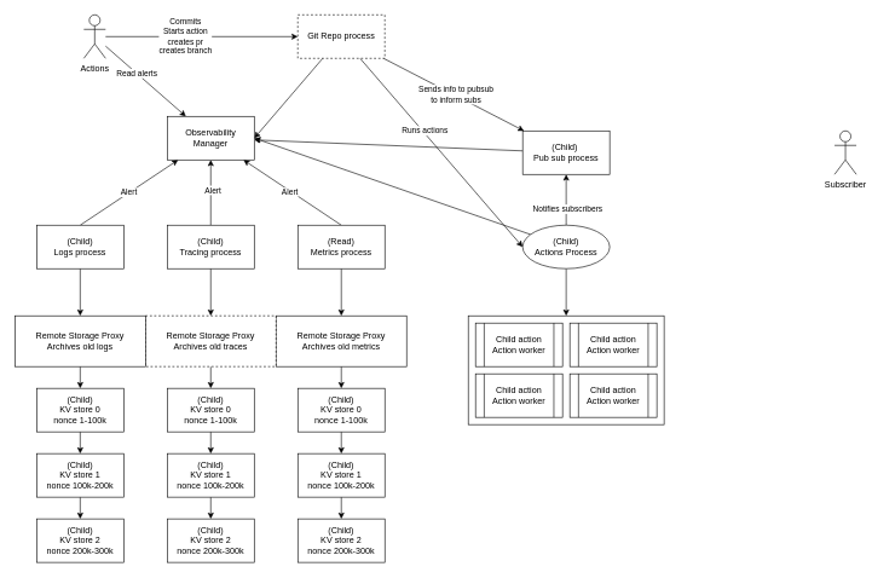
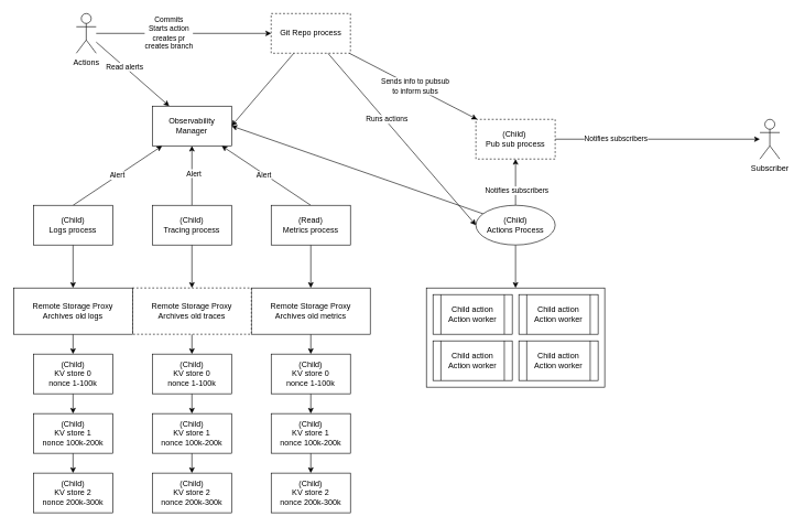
  <mxCell id="0" />
  <mxCell id="1" parent="0" />
  <mxCell id="2" style="edgeStyle=none;html=1;" edge="1" parent="1" source="7" target="15"><mxGeometry relative="1" as="geometry" /></mxCell>
  <mxCell id="3" value="Sends info to pubsub&lt;div&gt;to inform subs&lt;/div&gt;" style="edgeLabel;html=1;align=center;verticalAlign=middle;resizable=0;points=[];" vertex="1" connectable="0" parent="2"><mxGeometry x="0.021" y="2" relative="1" as="geometry"><mxPoint as="offset" /></mxGeometry></mxCell>
  <mxCell id="4" style="edgeStyle=none;html=1;entryX=0;entryY=0.5;entryDx=0;entryDy=0;" edge="1" parent="1" source="7" target="20"><mxGeometry relative="1" as="geometry" /></mxCell>
  <mxCell id="5" value="Runs actions" style="edgeLabel;html=1;align=center;verticalAlign=middle;resizable=0;points=[];" vertex="1" connectable="0" parent="4"><mxGeometry x="-0.226" y="2" relative="1" as="geometry"><mxPoint as="offset" /></mxGeometry></mxCell>
  <mxCell id="6" style="edgeStyle=none;html=1;" edge="1" parent="1" source="7"><mxGeometry relative="1" as="geometry"><mxPoint x="350" y="190" as="targetPoint" /></mxGeometry></mxCell>
  <mxCell id="7" value="Git Repo process" style="rounded=0;whiteSpace=wrap;html=1;dashed=1;" vertex="1" parent="1"><mxGeometry x="410" y="20" width="120" height="60" as="geometry" /></mxCell>
  <mxCell id="8" value="" style="edgeStyle=none;html=1;" edge="1" parent="1" source="11" target="34"><mxGeometry relative="1" as="geometry" /></mxCell>
  <mxCell id="9" style="edgeStyle=none;html=1;exitX=0.5;exitY=0;exitDx=0;exitDy=0;" edge="1" parent="1" source="11" target="48"><mxGeometry relative="1" as="geometry" /></mxCell>
  <mxCell id="10" value="Alert" style="edgeLabel;html=1;align=center;verticalAlign=middle;resizable=0;points=[];" vertex="1" connectable="0" parent="9"><mxGeometry x="0.052" y="2" relative="1" as="geometry"><mxPoint as="offset" /></mxGeometry></mxCell>
  <mxCell id="11" value="&lt;div&gt;(Read)&lt;/div&gt;Metrics process" style="rounded=0;whiteSpace=wrap;html=1;" vertex="1" parent="1"><mxGeometry x="410" y="310" width="120" height="60" as="geometry" /></mxCell>
- <mxCell id="14" style="edgeStyle=none;html=1;" edge="1" parent="1" source="15" target="48"><mxGeometry relative="1" as="geometry" /></mxCell>
- <mxCell id="15" value="(Child)&amp;nbsp;&lt;div&gt;Pub sub process&lt;/div&gt;" style="rounded=0;whiteSpace=wrap;html=1;" vertex="1" parent="1"><mxGeometry x="720" y="180" width="120" height="60" as="geometry" /></mxCell>
+ <mxCell id="12" style="edgeStyle=none;html=1;" edge="1" parent="1" source="15" target="21"><mxGeometry relative="1" as="geometry" /></mxCell>
+ <mxCell id="13" value="Notifies subscribers" style="edgeLabel;html=1;align=center;verticalAlign=middle;resizable=0;points=[];" vertex="1" connectable="0" parent="12"><mxGeometry x="-0.413" y="2" relative="1" as="geometry"><mxPoint as="offset" /></mxGeometry></mxCell>
+ <mxCell id="15" value="(Child)&amp;nbsp;&lt;div&gt;Pub sub process&lt;/div&gt;" style="rounded=0;whiteSpace=wrap;html=1;dashed=1;" vertex="1" parent="1"><mxGeometry x="720" y="180" width="120" height="60" as="geometry" /></mxCell>
  <mxCell id="16" style="edgeStyle=none;html=1;entryX=0.5;entryY=1;entryDx=0;entryDy=0;" edge="1" parent="1" source="20" target="15"><mxGeometry relative="1" as="geometry" /></mxCell>
  <mxCell id="17" value="Notifies subscribers" style="edgeLabel;html=1;align=center;verticalAlign=middle;resizable=0;points=[];" vertex="1" connectable="0" parent="16"><mxGeometry x="-0.343" y="-1" relative="1" as="geometry"><mxPoint as="offset" /></mxGeometry></mxCell>
  <mxCell id="18" style="edgeStyle=none;html=1;" edge="1" parent="1" source="20" target="28"><mxGeometry relative="1" as="geometry" /></mxCell>
  <mxCell id="19" style="edgeStyle=none;html=1;entryX=1;entryY=0.5;entryDx=0;entryDy=0;" edge="1" parent="1" source="20" target="48"><mxGeometry relative="1" as="geometry" /></mxCell>
  <mxCell id="20" value="&lt;div&gt;(Child)&lt;/div&gt;Actions Process" style="ellipse;whiteSpace=wrap;html=1;" vertex="1" parent="1"><mxGeometry x="720" y="310" width="120" height="60" as="geometry" /></mxCell>
  <mxCell id="21" value="Subscriber" style="shape=umlActor;verticalLabelPosition=bottom;verticalAlign=top;html=1;outlineConnect=0;" vertex="1" parent="1"><mxGeometry x="1150" y="180" width="30" height="60" as="geometry" /></mxCell>
  <mxCell id="22" style="edgeStyle=none;html=1;" edge="1" parent="1" source="26" target="7"><mxGeometry relative="1" as="geometry" /></mxCell>
  <mxCell id="23" value="Commits&lt;div&gt;Starts action&lt;/div&gt;&lt;div&gt;creates pr&lt;/div&gt;&lt;div&gt;creates branch&lt;/div&gt;" style="edgeLabel;html=1;align=center;verticalAlign=middle;resizable=0;points=[];" vertex="1" connectable="0" parent="22"><mxGeometry x="-0.174" y="1" relative="1" as="geometry"><mxPoint as="offset" /></mxGeometry></mxCell>
  <mxCell id="24" style="edgeStyle=none;html=1;" edge="1" parent="1" source="26" target="48"><mxGeometry relative="1" as="geometry" /></mxCell>
  <mxCell id="25" value="Read alerts" style="edgeLabel;html=1;align=center;verticalAlign=middle;resizable=0;points=[];" vertex="1" connectable="0" parent="24"><mxGeometry x="-0.244" relative="1" as="geometry"><mxPoint as="offset" /></mxGeometry></mxCell>
  <mxCell id="26" value="Actions" style="shape=umlActor;verticalLabelPosition=bottom;verticalAlign=top;html=1;outlineConnect=0;" vertex="1" parent="1"><mxGeometry x="115" y="20" width="30" height="60" as="geometry" /></mxCell>
  <mxCell id="27" value="" style="group" vertex="1" connectable="0" parent="1"><mxGeometry x="645" y="435" width="270" height="150" as="geometry" /></mxCell>
  <mxCell id="28" value="" style="rounded=0;whiteSpace=wrap;html=1;movable=1;resizable=1;rotatable=1;deletable=1;editable=1;locked=0;connectable=1;" vertex="1" parent="27"><mxGeometry width="270" height="150" as="geometry" /></mxCell>
  <mxCell id="29" value="Child action&lt;div&gt;Action worker&lt;/div&gt;" style="shape=process;whiteSpace=wrap;html=1;backgroundOutline=1;movable=0;resizable=0;rotatable=0;deletable=0;editable=0;locked=1;connectable=0;" vertex="1" parent="27"><mxGeometry x="10" y="10" width="120" height="60" as="geometry" /></mxCell>
  <mxCell id="30" value="Child action&lt;div&gt;Action worker&lt;/div&gt;" style="shape=process;whiteSpace=wrap;html=1;backgroundOutline=1;movable=0;resizable=0;rotatable=0;deletable=0;editable=0;locked=1;connectable=0;" vertex="1" parent="27"><mxGeometry x="10" y="80" width="120" height="60" as="geometry" /></mxCell>
  <mxCell id="31" value="Child action&lt;div&gt;Action worker&lt;/div&gt;" style="shape=process;whiteSpace=wrap;html=1;backgroundOutline=1;movable=0;resizable=0;rotatable=0;deletable=0;editable=0;locked=1;connectable=0;" vertex="1" parent="27"><mxGeometry x="140" y="10" width="120" height="60" as="geometry" /></mxCell>
  <mxCell id="32" value="Child action&lt;div&gt;Action worker&lt;/div&gt;" style="shape=process;whiteSpace=wrap;html=1;backgroundOutline=1;movable=0;resizable=0;rotatable=0;deletable=0;editable=0;locked=1;connectable=0;" vertex="1" parent="27"><mxGeometry x="140" y="80" width="120" height="60" as="geometry" /></mxCell>
  <mxCell id="33" style="edgeStyle=none;html=1;entryX=0.5;entryY=0;entryDx=0;entryDy=0;" edge="1" parent="1" source="34" target="36"><mxGeometry relative="1" as="geometry" /></mxCell>
  <mxCell id="34" value="Remote Storage Proxy&lt;div&gt;Archives old metrics&lt;/div&gt;" style="rounded=0;whiteSpace=wrap;html=1;" vertex="1" parent="1"><mxGeometry x="380" y="435" width="180" height="70" as="geometry" /></mxCell>
  <mxCell id="35" value="" style="edgeStyle=none;html=1;" edge="1" parent="1" source="36" target="38"><mxGeometry relative="1" as="geometry" /></mxCell>
  <mxCell id="36" value="&lt;div&gt;(Child)&lt;/div&gt;KV store 0&lt;div&gt;nonce 1-100k&lt;/div&gt;" style="rounded=0;whiteSpace=wrap;html=1;" vertex="1" parent="1"><mxGeometry x="410" y="535" width="120" height="60" as="geometry" /></mxCell>
  <mxCell id="37" value="" style="edgeStyle=none;html=1;" edge="1" parent="1" source="38" target="39"><mxGeometry relative="1" as="geometry" /></mxCell>
  <mxCell id="38" value="&lt;div&gt;(Child)&lt;/div&gt;KV store 1&lt;div&gt;nonce 100k-200k&lt;/div&gt;" style="rounded=0;whiteSpace=wrap;html=1;" vertex="1" parent="1"><mxGeometry x="410" y="625" width="120" height="60" as="geometry" /></mxCell>
  <mxCell id="39" value="&lt;div&gt;(Child)&lt;/div&gt;KV store 2&lt;div&gt;nonce 200k-300k&lt;/div&gt;" style="rounded=0;whiteSpace=wrap;html=1;" vertex="1" parent="1"><mxGeometry x="410" y="715" width="120" height="60" as="geometry" /></mxCell>
  <mxCell id="40" style="edgeStyle=none;html=1;exitX=0.5;exitY=0;exitDx=0;exitDy=0;" edge="1" parent="1" source="43" target="48"><mxGeometry relative="1" as="geometry" /></mxCell>
  <mxCell id="41" value="Alert" style="edgeLabel;html=1;align=center;verticalAlign=middle;resizable=0;points=[];" vertex="1" connectable="0" parent="40"><mxGeometry x="0.089" y="-2" relative="1" as="geometry"><mxPoint as="offset" /></mxGeometry></mxCell>
  <mxCell id="42" style="edgeStyle=none;html=1;entryX=0.5;entryY=0;entryDx=0;entryDy=0;" edge="1" parent="1" source="43" target="50"><mxGeometry relative="1" as="geometry" /></mxCell>
  <mxCell id="43" value="&lt;div&gt;(Child)&lt;/div&gt;Tracing process" style="rounded=0;whiteSpace=wrap;html=1;" vertex="1" parent="1"><mxGeometry x="230" y="310" width="120" height="60" as="geometry" /></mxCell>
  <mxCell id="44" style="edgeStyle=none;html=1;exitX=0.5;exitY=0;exitDx=0;exitDy=0;" edge="1" parent="1" source="47" target="48"><mxGeometry relative="1" as="geometry" /></mxCell>
  <mxCell id="45" value="Alert" style="edgeLabel;html=1;align=center;verticalAlign=middle;resizable=0;points=[];" vertex="1" connectable="0" parent="44"><mxGeometry x="-0.008" relative="1" as="geometry"><mxPoint y="-1" as="offset" /></mxGeometry></mxCell>
  <mxCell id="46" style="edgeStyle=none;html=1;" edge="1" parent="1" source="47" target="57"><mxGeometry relative="1" as="geometry" /></mxCell>
  <mxCell id="47" value="&lt;div&gt;(Child)&lt;/div&gt;Logs process" style="rounded=0;whiteSpace=wrap;html=1;" vertex="1" parent="1"><mxGeometry x="50" y="310" width="120" height="60" as="geometry" /></mxCell>
  <mxCell id="48" value="Observability Manager" style="rounded=0;whiteSpace=wrap;html=1;" vertex="1" parent="1"><mxGeometry x="230" y="160" width="120" height="60" as="geometry" /></mxCell>
  <mxCell id="49" style="edgeStyle=none;html=1;entryX=0.5;entryY=0;entryDx=0;entryDy=0;" edge="1" parent="1" source="50" target="52"><mxGeometry relative="1" as="geometry" /></mxCell>
  <mxCell id="50" value="Remote Storage Proxy&lt;div&gt;Archives old traces&lt;/div&gt;" style="rounded=0;whiteSpace=wrap;html=1;dashed=1;" vertex="1" parent="1"><mxGeometry x="200" y="435" width="180" height="70" as="geometry" /></mxCell>
  <mxCell id="51" value="" style="edgeStyle=none;html=1;" edge="1" parent="1" source="52" target="54"><mxGeometry relative="1" as="geometry" /></mxCell>
  <mxCell id="52" value="&lt;div&gt;(Child)&lt;/div&gt;KV store 0&lt;div&gt;nonce 1-100k&lt;/div&gt;" style="rounded=0;whiteSpace=wrap;html=1;" vertex="1" parent="1"><mxGeometry x="230" y="535" width="120" height="60" as="geometry" /></mxCell>
  <mxCell id="53" value="" style="edgeStyle=none;html=1;" edge="1" parent="1" source="54" target="55"><mxGeometry relative="1" as="geometry" /></mxCell>
  <mxCell id="54" value="&lt;div&gt;(Child)&lt;/div&gt;KV store 1&lt;div&gt;nonce 100k-200k&lt;/div&gt;" style="rounded=0;whiteSpace=wrap;html=1;" vertex="1" parent="1"><mxGeometry x="230" y="625" width="120" height="60" as="geometry" /></mxCell>
  <mxCell id="55" value="&lt;div&gt;(Child)&lt;/div&gt;KV store 2&lt;div&gt;nonce 200k-300k&lt;/div&gt;" style="rounded=0;whiteSpace=wrap;html=1;" vertex="1" parent="1"><mxGeometry x="230" y="715" width="120" height="60" as="geometry" /></mxCell>
  <mxCell id="56" style="edgeStyle=none;html=1;entryX=0.5;entryY=0;entryDx=0;entryDy=0;" edge="1" parent="1" source="57" target="59"><mxGeometry relative="1" as="geometry" /></mxCell>
  <mxCell id="57" value="Remote Storage Proxy&lt;div&gt;Archives old logs&lt;/div&gt;" style="rounded=0;whiteSpace=wrap;html=1;" vertex="1" parent="1"><mxGeometry x="20" y="435" width="180" height="70" as="geometry" /></mxCell>
  <mxCell id="58" value="" style="edgeStyle=none;html=1;" edge="1" parent="1" source="59" target="61"><mxGeometry relative="1" as="geometry" /></mxCell>
  <mxCell id="59" value="&lt;div&gt;(Child)&lt;/div&gt;KV store 0&lt;div&gt;nonce 1-100k&lt;/div&gt;" style="rounded=0;whiteSpace=wrap;html=1;" vertex="1" parent="1"><mxGeometry x="50" y="535" width="120" height="60" as="geometry" /></mxCell>
  <mxCell id="60" value="" style="edgeStyle=none;html=1;" edge="1" parent="1" source="61" target="62"><mxGeometry relative="1" as="geometry" /></mxCell>
  <mxCell id="61" value="&lt;div&gt;(Child)&lt;/div&gt;KV store 1&lt;div&gt;nonce 100k-200k&lt;/div&gt;" style="rounded=0;whiteSpace=wrap;html=1;" vertex="1" parent="1"><mxGeometry x="50" y="625" width="120" height="60" as="geometry" /></mxCell>
  <mxCell id="62" value="&lt;div&gt;(Child)&lt;/div&gt;KV store 2&lt;div&gt;nonce 200k-300k&lt;/div&gt;" style="rounded=0;whiteSpace=wrap;html=1;" vertex="1" parent="1"><mxGeometry x="50" y="715" width="120" height="60" as="geometry" /></mxCell>
